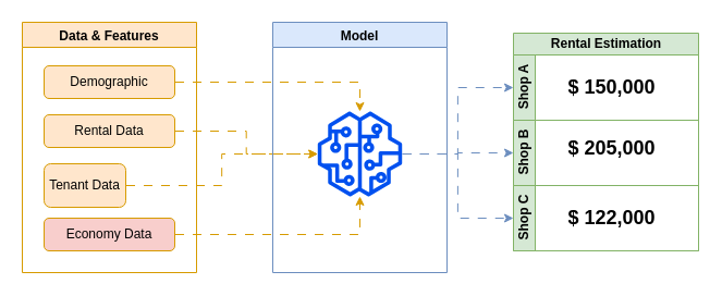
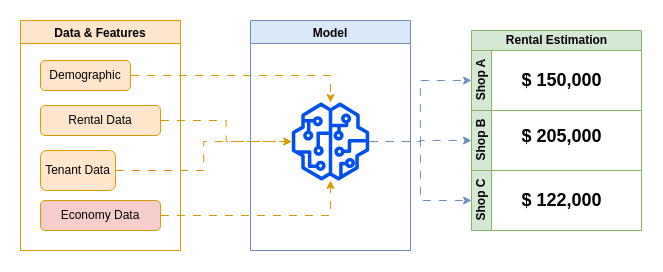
  <mxCell id="0" />
  <mxCell id="1" parent="0" />
  <mxCell id="2" value="Data &amp; Features" style="swimlane;fillColor=#ffe6cc;strokeColor=#d79b00;" vertex="1" parent="1"><mxGeometry x="20" y="20" width="160" height="230" as="geometry"><mxRectangle x="130" y="270" width="130" height="30" as="alternateBounds" /></mxGeometry></mxCell>
- <mxCell id="3" value="Demographic" style="rounded=1;whiteSpace=wrap;html=1;fillColor=#ffe6cc;strokeColor=#d79b00;" vertex="1" parent="2"><mxGeometry x="20" y="40" width="120" height="30" as="geometry" /></mxCell>
+ <mxCell id="3" value="Demographic" style="rounded=1;whiteSpace=wrap;html=1;fillColor=#ffe6cc;strokeColor=#d79b00;" vertex="1" parent="2"><mxGeometry x="20" y="40" width="90" height="30" as="geometry" /></mxCell>
  <mxCell id="4" value="Rental Data" style="rounded=1;whiteSpace=wrap;html=1;fillColor=#ffe6cc;strokeColor=#d79b00;" vertex="1" parent="2"><mxGeometry x="20" y="85" width="120" height="30" as="geometry" /></mxCell>
  <mxCell id="5" value="Economy Data" style="rounded=1;whiteSpace=wrap;html=1;fillColor=#f8cecc;strokeColor=#d79b00;" vertex="1" parent="2"><mxGeometry x="20" y="180" width="120" height="30" as="geometry" /></mxCell>
  <mxCell id="6" value="Tenant Data" style="rounded=1;whiteSpace=wrap;html=1;fillColor=#ffe6cc;strokeColor=#d79b00;" vertex="1" parent="2"><mxGeometry x="20" y="130" width="75" height="40" as="geometry" /></mxCell>
  <mxCell id="7" style="edgeStyle=orthogonalEdgeStyle;rounded=0;orthogonalLoop=1;jettySize=auto;html=1;exitX=1;exitY=0.5;exitDx=0;exitDy=0;flowAnimation=1;fillColor=#ffe6cc;strokeColor=#d79b00;" edge="1" parent="1" source="4" target="12"><mxGeometry relative="1" as="geometry" /></mxCell>
  <mxCell id="8" style="edgeStyle=orthogonalEdgeStyle;rounded=0;orthogonalLoop=1;jettySize=auto;html=1;exitX=1;exitY=0.5;exitDx=0;exitDy=0;flowAnimation=1;fillColor=#ffe6cc;strokeColor=#d79b00;" edge="1" parent="1" source="3" target="12"><mxGeometry relative="1" as="geometry" /></mxCell>
  <mxCell id="9" style="edgeStyle=orthogonalEdgeStyle;rounded=0;orthogonalLoop=1;jettySize=auto;html=1;exitX=1;exitY=0.5;exitDx=0;exitDy=0;flowAnimation=1;fillColor=#ffe6cc;strokeColor=#d79b00;" edge="1" parent="1" source="6" target="12"><mxGeometry relative="1" as="geometry" /></mxCell>
  <mxCell id="10" style="edgeStyle=orthogonalEdgeStyle;rounded=0;orthogonalLoop=1;jettySize=auto;html=1;exitX=1;exitY=0.5;exitDx=0;exitDy=0;snapToPoint=0;flowAnimation=1;fillColor=#ffe6cc;strokeColor=#d79b00;" edge="1" parent="1" source="5" target="12"><mxGeometry relative="1" as="geometry" /></mxCell>
  <mxCell id="11" value="Model" style="swimlane;fillColor=#dae8fc;strokeColor=#6c8ebf;" vertex="1" parent="1"><mxGeometry x="250" y="20" width="160" height="230" as="geometry"><mxRectangle x="130" y="270" width="130" height="30" as="alternateBounds" /></mxGeometry></mxCell>
  <mxCell id="12" value="" style="sketch=0;outlineConnect=0;fillColor=#0050ef;strokeColor=#001DBC;dashed=0;verticalLabelPosition=bottom;verticalAlign=top;align=center;html=1;fontSize=12;fontStyle=0;aspect=fixed;pointerEvents=1;shape=mxgraph.aws4.sagemaker_model;fontColor=#ffffff;" vertex="1" parent="11"><mxGeometry x="41" y="82" width="78" height="78" as="geometry" /></mxCell>
  <mxCell id="13" value="Rental Estimation" style="swimlane;childLayout=stackLayout;resizeParent=1;resizeParentMax=0;horizontal=1;startSize=20;horizontalStack=0;html=1;fillColor=#d5e8d4;strokeColor=#82b366;" vertex="1" parent="1"><mxGeometry x="471" y="30" width="170" height="200" as="geometry" /></mxCell>
  <mxCell id="14" value="Shop A" style="swimlane;startSize=20;horizontal=0;html=1;fillColor=#d5e8d4;strokeColor=#82b366;" vertex="1" parent="13"><mxGeometry y="20" width="170" height="60" as="geometry" /></mxCell>
  <mxCell id="15" value="$ 150,000" style="text;html=1;align=center;verticalAlign=middle;resizable=0;points=[];autosize=1;strokeColor=none;fillColor=none;fontStyle=1;fontSize=18;" vertex="1" parent="14"><mxGeometry x="40" y="10" width="100" height="40" as="geometry" /></mxCell>
  <mxCell id="16" value="Shop B" style="swimlane;startSize=20;horizontal=0;html=1;fillColor=#d5e8d4;strokeColor=#82b366;" vertex="1" parent="13"><mxGeometry y="80" width="170" height="60" as="geometry" /></mxCell>
  <mxCell id="17" value="$ 205,000" style="text;html=1;align=center;verticalAlign=middle;resizable=0;points=[];autosize=1;strokeColor=none;fillColor=none;fontStyle=1;fontSize=18;" vertex="1" parent="16"><mxGeometry x="40" y="6" width="100" height="40" as="geometry" /></mxCell>
  <mxCell id="18" value="Shop C" style="swimlane;startSize=20;horizontal=0;html=1;fillColor=#d5e8d4;strokeColor=#82b366;" vertex="1" parent="13"><mxGeometry y="140" width="170" height="60" as="geometry" /></mxCell>
  <mxCell id="19" value="$ 122,000" style="text;html=1;align=center;verticalAlign=middle;resizable=0;points=[];autosize=1;strokeColor=none;fillColor=none;fontStyle=1;fontSize=18;" vertex="1" parent="18"><mxGeometry x="40" y="10" width="100" height="40" as="geometry" /></mxCell>
  <mxCell id="20" style="edgeStyle=orthogonalEdgeStyle;rounded=0;orthogonalLoop=1;jettySize=auto;html=1;entryX=0;entryY=0.5;entryDx=0;entryDy=0;noJump=0;flowAnimation=1;fillColor=#dae8fc;strokeColor=#6c8ebf;" edge="1" parent="1" source="12" target="14"><mxGeometry relative="1" as="geometry" /></mxCell>
  <mxCell id="21" style="edgeStyle=orthogonalEdgeStyle;rounded=0;orthogonalLoop=1;jettySize=auto;html=1;noJump=0;flowAnimation=1;entryX=0;entryY=0.5;entryDx=0;entryDy=0;fillColor=#dae8fc;strokeColor=#6c8ebf;" edge="1" parent="1" source="12" target="16"><mxGeometry relative="1" as="geometry"><mxPoint x="349" y="151" as="sourcePoint" /><mxPoint x="450" y="141" as="targetPoint" /></mxGeometry></mxCell>
  <mxCell id="22" style="edgeStyle=orthogonalEdgeStyle;rounded=0;orthogonalLoop=1;jettySize=auto;html=1;noJump=0;flowAnimation=1;entryX=0;entryY=0.5;entryDx=0;entryDy=0;fillColor=#dae8fc;strokeColor=#6c8ebf;" edge="1" parent="1" source="12" target="18"><mxGeometry relative="1" as="geometry"><mxPoint x="349" y="151" as="sourcePoint" /><mxPoint x="460" y="151" as="targetPoint" /></mxGeometry></mxCell>
